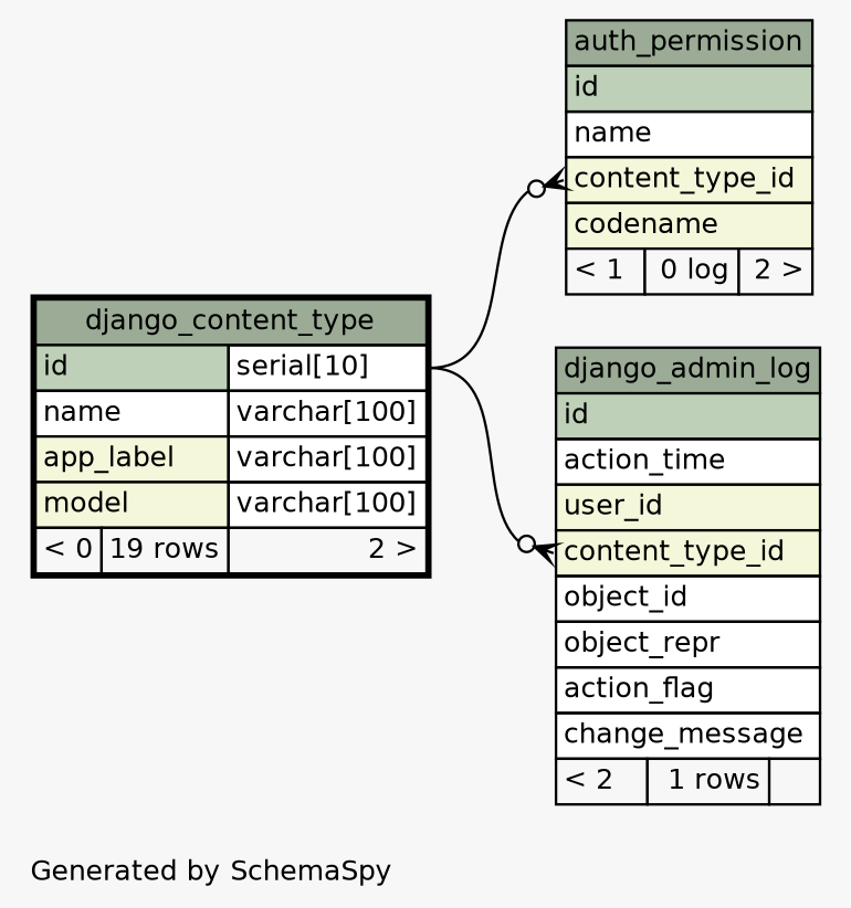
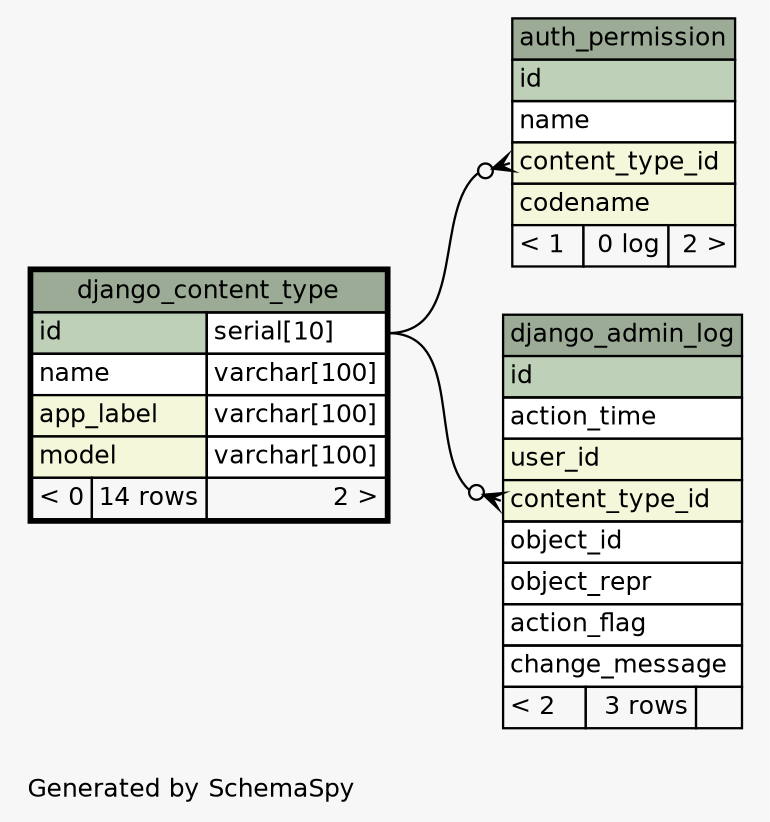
  digraph {
    bgcolor="#f7f7f7"
    fontname=Helvetica
    fontsize=11
    label="\nGenerated by SchemaSpy"
    labeljust=l
    nodesep=0.18
    rankdir=RL
    ranksep=0.46
    node [fontname=Helvetica fontsize=11 shape=plaintext]
    edge [arrowhead=none arrowsize=0.8 arrowtail=crowodot dir=back headport="id.type:e" tailport="content_type_id:w"]
    n1 [label=<     <TABLE BORDER="0" CELLBORDER="1" CELLSPACING="0" BGCOLOR="#ffffff">       <TR><TD COLSPAN="3" BGCOLOR="#9bab96" ALIGN="CENTER">auth_permission</TD></TR>       <TR><TD PORT="id" COLSPAN="3" BGCOLOR="#bed1b8" ALIGN="LEFT">id</TD></TR>       <TR><TD PORT="name" COLSPAN="3" ALIGN="LEFT">name</TD></TR>       <TR><TD PORT="content_type_id" COLSPAN="3" BGCOLOR="#f4f7da" ALIGN="LEFT">content_type_id</TD></TR>       <TR><TD PORT="codename" COLSPAN="3" BGCOLOR="#f4f7da" ALIGN="LEFT">codename</TD></TR>       <TR><TD ALIGN="LEFT" BGCOLOR="#f7f7f7">&lt; 1</TD><TD ALIGN="RIGHT" BGCOLOR="#f7f7f7">0 log</TD><TD ALIGN="RIGHT" BGCOLOR="#f7f7f7">2 &gt;</TD></TR>     </TABLE>>]
-   n2 [label=<     <TABLE BORDER="2" CELLBORDER="1" CELLSPACING="0" BGCOLOR="#ffffff">       <TR><TD COLSPAN="3" BGCOLOR="#9bab96" ALIGN="CENTER">django_content_type</TD></TR>       <TR><TD PORT="id" COLSPAN="2" BGCOLOR="#bed1b8" ALIGN="LEFT">id</TD><TD PORT="id.type" ALIGN="LEFT">serial[10]</TD></TR>       <TR><TD PORT="name" COLSPAN="2" ALIGN="LEFT">name</TD><TD PORT="name.type" ALIGN="LEFT">varchar[100]</TD></TR>       <TR><TD PORT="app_label" COLSPAN="2" BGCOLOR="#f4f7da" ALIGN="LEFT">app_label</TD><TD PORT="app_label.type" ALIGN="LEFT">varchar[100]</TD></TR>       <TR><TD PORT="model" COLSPAN="2" BGCOLOR="#f4f7da" ALIGN="LEFT">model</TD><TD PORT="model.type" ALIGN="LEFT">varchar[100]</TD></TR>       <TR><TD ALIGN="LEFT" BGCOLOR="#f7f7f7">&lt; 0</TD><TD ALIGN="RIGHT" BGCOLOR="#f7f7f7">19 rows</TD><TD ALIGN="RIGHT" BGCOLOR="#f7f7f7">2 &gt;</TD></TR>     </TABLE>>]
-   n3 [label=<     <TABLE BORDER="0" CELLBORDER="1" CELLSPACING="0" BGCOLOR="#ffffff">       <TR><TD COLSPAN="3" BGCOLOR="#9bab96" ALIGN="CENTER">django_admin_log</TD></TR>       <TR><TD PORT="id" COLSPAN="3" BGCOLOR="#bed1b8" ALIGN="LEFT">id</TD></TR>       <TR><TD PORT="action_time" COLSPAN="3" ALIGN="LEFT">action_time</TD></TR>       <TR><TD PORT="user_id" COLSPAN="3" BGCOLOR="#f4f7da" ALIGN="LEFT">user_id</TD></TR>       <TR><TD PORT="content_type_id" COLSPAN="3" BGCOLOR="#f4f7da" ALIGN="LEFT">content_type_id</TD></TR>       <TR><TD PORT="object_id" COLSPAN="3" ALIGN="LEFT">object_id</TD></TR>       <TR><TD PORT="object_repr" COLSPAN="3" ALIGN="LEFT">object_repr</TD></TR>       <TR><TD PORT="action_flag" COLSPAN="3" ALIGN="LEFT">action_flag</TD></TR>       <TR><TD PORT="change_message" COLSPAN="3" ALIGN="LEFT">change_message</TD></TR>       <TR><TD ALIGN="LEFT" BGCOLOR="#f7f7f7">&lt; 2</TD><TD ALIGN="RIGHT" BGCOLOR="#f7f7f7">1 rows</TD><TD ALIGN="RIGHT" BGCOLOR="#f7f7f7">  </TD></TR>     </TABLE>>]
+   n2 [label=<     <TABLE BORDER="2" CELLBORDER="1" CELLSPACING="0" BGCOLOR="#ffffff">       <TR><TD COLSPAN="3" BGCOLOR="#9bab96" ALIGN="CENTER">django_content_type</TD></TR>       <TR><TD PORT="id" COLSPAN="2" BGCOLOR="#bed1b8" ALIGN="LEFT">id</TD><TD PORT="id.type" ALIGN="LEFT">serial[10]</TD></TR>       <TR><TD PORT="name" COLSPAN="2" ALIGN="LEFT">name</TD><TD PORT="name.type" ALIGN="LEFT">varchar[100]</TD></TR>       <TR><TD PORT="app_label" COLSPAN="2" BGCOLOR="#f4f7da" ALIGN="LEFT">app_label</TD><TD PORT="app_label.type" ALIGN="LEFT">varchar[100]</TD></TR>       <TR><TD PORT="model" COLSPAN="2" BGCOLOR="#f4f7da" ALIGN="LEFT">model</TD><TD PORT="model.type" ALIGN="LEFT">varchar[100]</TD></TR>       <TR><TD ALIGN="LEFT" BGCOLOR="#f7f7f7">&lt; 0</TD><TD ALIGN="RIGHT" BGCOLOR="#f7f7f7">14 rows</TD><TD ALIGN="RIGHT" BGCOLOR="#f7f7f7">2 &gt;</TD></TR>     </TABLE>>]
+   n3 [label=<     <TABLE BORDER="0" CELLBORDER="1" CELLSPACING="0" BGCOLOR="#ffffff">       <TR><TD COLSPAN="3" BGCOLOR="#9bab96" ALIGN="CENTER">django_admin_log</TD></TR>       <TR><TD PORT="id" COLSPAN="3" BGCOLOR="#bed1b8" ALIGN="LEFT">id</TD></TR>       <TR><TD PORT="action_time" COLSPAN="3" ALIGN="LEFT">action_time</TD></TR>       <TR><TD PORT="user_id" COLSPAN="3" BGCOLOR="#f4f7da" ALIGN="LEFT">user_id</TD></TR>       <TR><TD PORT="content_type_id" COLSPAN="3" BGCOLOR="#f4f7da" ALIGN="LEFT">content_type_id</TD></TR>       <TR><TD PORT="object_id" COLSPAN="3" ALIGN="LEFT">object_id</TD></TR>       <TR><TD PORT="object_repr" COLSPAN="3" ALIGN="LEFT">object_repr</TD></TR>       <TR><TD PORT="action_flag" COLSPAN="3" ALIGN="LEFT">action_flag</TD></TR>       <TR><TD PORT="change_message" COLSPAN="3" ALIGN="LEFT">change_message</TD></TR>       <TR><TD ALIGN="LEFT" BGCOLOR="#f7f7f7">&lt; 2</TD><TD ALIGN="RIGHT" BGCOLOR="#f7f7f7">3 rows</TD><TD ALIGN="RIGHT" BGCOLOR="#f7f7f7">  </TD></TR>     </TABLE>>]
    n1 -> n2
    n3 -> n2
  }
